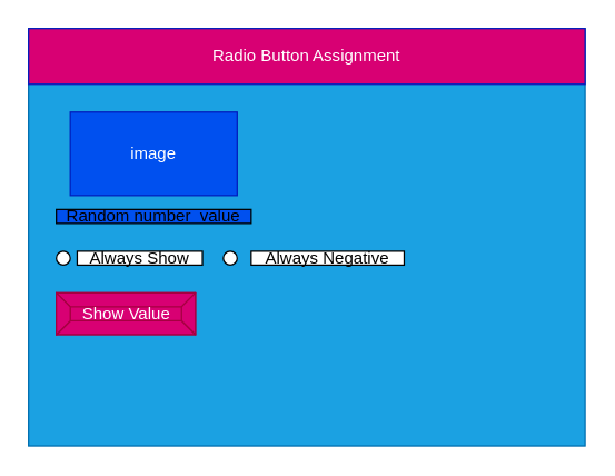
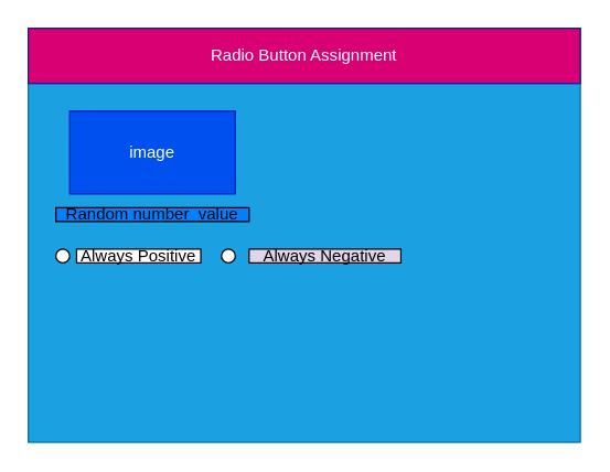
  <mxCell id="0" />
  <mxCell id="1" parent="0" />
  <mxCell id="2" value="" style="rounded=0;whiteSpace=wrap;html=1;fillColor=#1ba1e2;fontColor=#ffffff;strokeColor=#006EAF;" parent="1" vertex="1"><mxGeometry x="20" y="20" width="400" height="300" as="geometry" /></mxCell>
  <mxCell id="3" value="Radio Button Assignment" style="rounded=0;whiteSpace=wrap;html=1;fillColor=#d80073;fontColor=#ffffff;strokeColor=#001DBC;" parent="1" vertex="1"><mxGeometry x="20" y="20" width="400" height="40" as="geometry" /></mxCell>
  <mxCell id="4" value="image" style="rounded=0;whiteSpace=wrap;html=1;fillColor=#0050ef;fontColor=#ffffff;strokeColor=#001DBC;" parent="1" vertex="1"><mxGeometry x="50" y="80" width="120" height="60" as="geometry" /></mxCell>
- <mxCell id="5" value="Random number&amp;nbsp; value" style="rounded=0;whiteSpace=wrap;html=1;fillColor=#0050ef;" parent="1" vertex="1"><mxGeometry x="40" y="150" width="140" height="10" as="geometry" /></mxCell>
+ <mxCell id="5" value="Random number&amp;nbsp; value" style="rounded=0;whiteSpace=wrap;html=1;fillColor=#007FFF;" parent="1" vertex="1"><mxGeometry x="40" y="150" width="140" height="10" as="geometry" /></mxCell>
  <mxCell id="6" value="" style="ellipse;whiteSpace=wrap;html=1;aspect=fixed;" vertex="1" parent="1"><mxGeometry x="160" y="180" width="10" height="10" as="geometry" /></mxCell>
- <mxCell id="7" value="Show Value" style="labelPosition=center;verticalLabelPosition=middle;align=center;html=1;shape=mxgraph.basic.button;dx=10;fillColor=#d80073;fontColor=#ffffff;strokeColor=#A50040;" vertex="1" parent="1"><mxGeometry x="40" y="210" width="100" height="30" as="geometry" /></mxCell>
  <mxCell id="8" value="" style="ellipse;whiteSpace=wrap;html=1;aspect=fixed;" vertex="1" parent="1"><mxGeometry x="40" y="180" width="10" height="10" as="geometry" /></mxCell>
- <mxCell id="9" value="Always Show" style="rounded=0;whiteSpace=wrap;html=1;" vertex="1" parent="1"><mxGeometry x="55" y="180" width="90" height="10" as="geometry" /></mxCell>
- <mxCell id="10" value="Always Negative" style="rounded=0;whiteSpace=wrap;html=1;" vertex="1" parent="1"><mxGeometry x="180" y="180" width="110" height="10" as="geometry" /></mxCell>
+ <mxCell id="9" value="Always Positive" style="rounded=0;whiteSpace=wrap;html=1;" vertex="1" parent="1"><mxGeometry x="55" y="180" width="90" height="10" as="geometry" /></mxCell>
+ <mxCell id="10" value="Always Negative" style="rounded=0;whiteSpace=wrap;html=1;fillColor=#e1d5e7;" vertex="1" parent="1"><mxGeometry x="180" y="180" width="110" height="10" as="geometry" /></mxCell>
